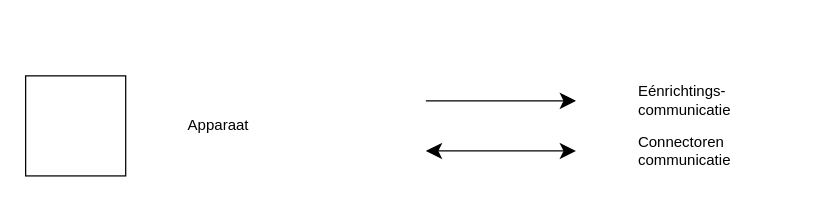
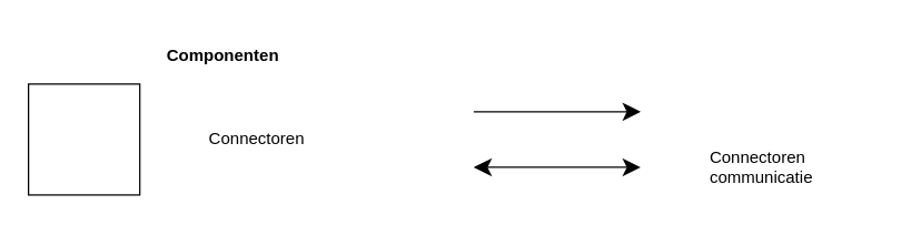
  <mxCell id="0" />
  <mxCell id="1" parent="0" />
+ <mxCell id="2" value="Componenten" style="text;html=1;strokeColor=none;fillColor=none;align=center;verticalAlign=middle;whiteSpace=wrap;rounded=0;spacing=10;fontStyle=1" parent="1" vertex="1"><mxGeometry width="280" height="40" as="geometry" x="20" y="20" /></mxCell>
  <mxCell id="3" value="" style="endArrow=classic;html=1;rounded=0;endFill=1;endSize=10;startSize=10;startArrow=none;startFill=0;strokeWidth=1;" parent="1" edge="1"><mxGeometry relative="1" as="geometry"><mxPoint x="340" y="80" as="sourcePoint" /><mxPoint x="460" y="80" as="targetPoint" /></mxGeometry></mxCell>
- <mxCell id="4" value="Eénrichtings-communicatie" style="text;html=1;strokeColor=none;fillColor=none;align=left;verticalAlign=middle;whiteSpace=wrap;rounded=0;spacing=10;" parent="1" vertex="1"><mxGeometry x="500" y="60" width="140" height="40" as="geometry" /></mxCell>
  <mxCell id="5" value="" style="rounded=0;whiteSpace=wrap;html=1;" parent="1" vertex="1"><mxGeometry y="60" width="80" height="80" as="geometry" x="20" /></mxCell>
- <mxCell id="6" value="Apparaat" style="text;html=1;strokeColor=none;fillColor=none;align=left;verticalAlign=middle;whiteSpace=wrap;rounded=0;spacing=10;" parent="1" vertex="1"><mxGeometry x="140" y="60" width="160" height="80" as="geometry" /></mxCell>
+ <mxCell id="6" value="Connectoren" style="text;html=1;strokeColor=none;fillColor=none;align=left;verticalAlign=middle;whiteSpace=wrap;rounded=0;spacing=10;" parent="1" vertex="1"><mxGeometry x="140" y="60" width="160" height="80" as="geometry" /></mxCell>
  <mxCell id="7" value="" style="endArrow=classic;html=1;rounded=0;endFill=1;endSize=10;startSize=10;startArrow=classic;startFill=1;strokeWidth=1;" edge="1" parent="1"><mxGeometry relative="1" as="geometry"><mxPoint x="340" y="120" as="sourcePoint" /><mxPoint x="460" y="120" as="targetPoint" /></mxGeometry></mxCell>
  <mxCell id="8" value="Connectoren communicatie" style="text;html=1;strokeColor=none;fillColor=none;align=left;verticalAlign=middle;whiteSpace=wrap;rounded=0;spacing=10;" vertex="1" parent="1"><mxGeometry x="500" y="100" width="140" height="40" as="geometry" /></mxCell>
